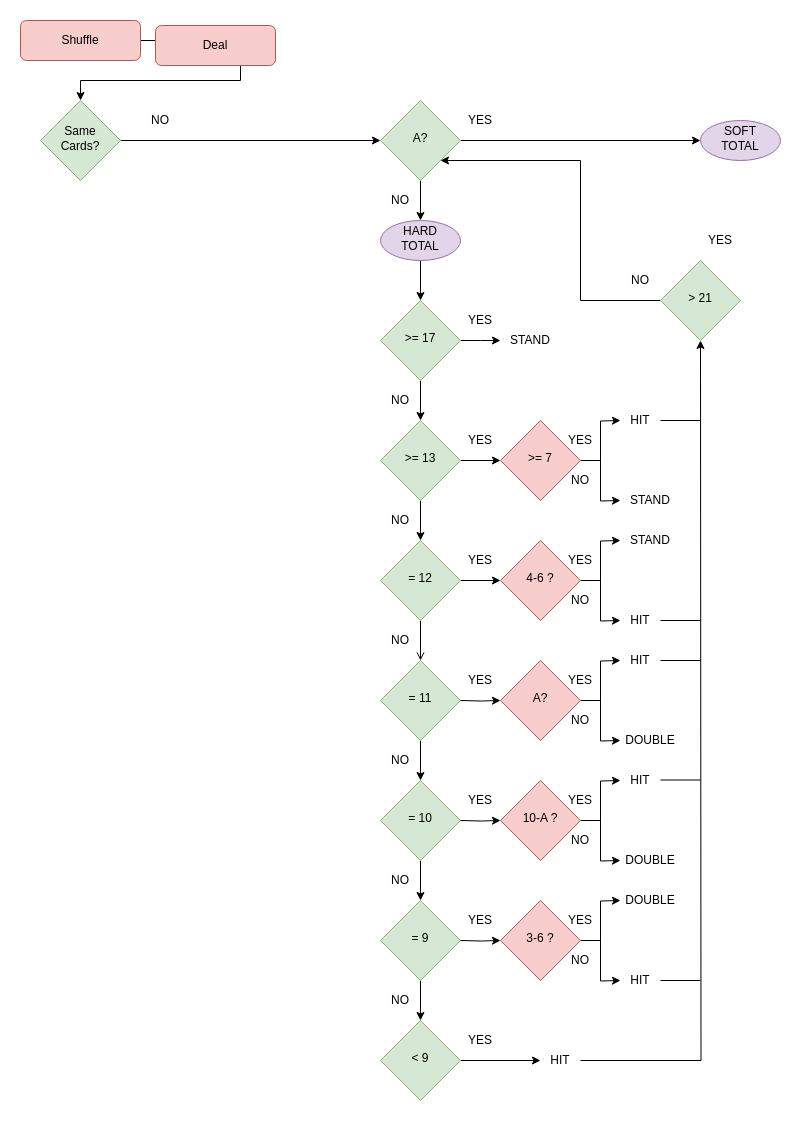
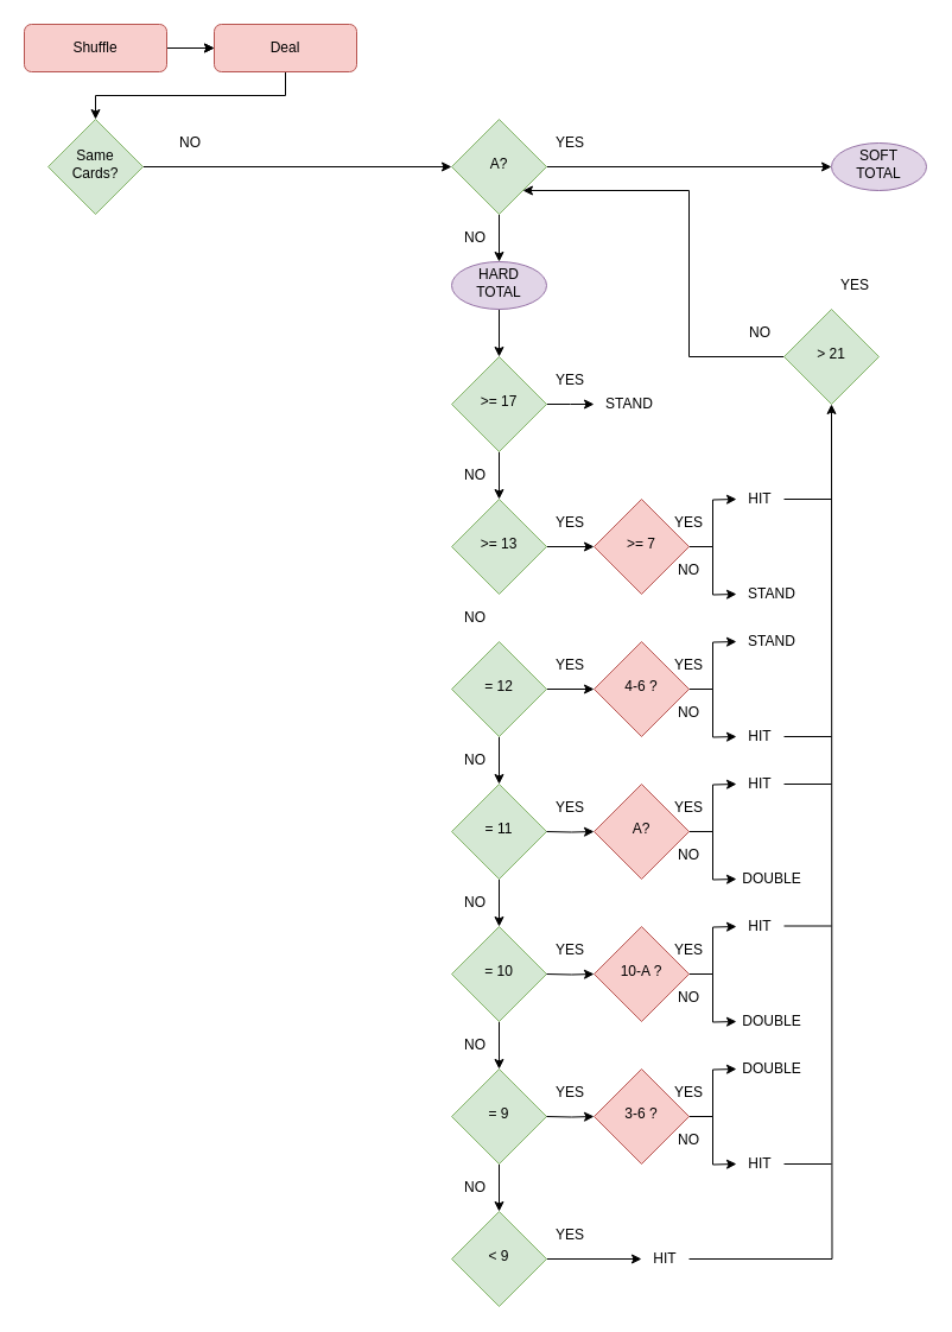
  <mxCell id="0" />
  <mxCell id="1" parent="0" />
  <mxCell id="2" value="" style="edgeStyle=orthogonalEdgeStyle;rounded=0;orthogonalLoop=1;jettySize=auto;html=1;" edge="1" parent="1" source="4" target="8"><mxGeometry relative="1" as="geometry" /></mxCell>
  <mxCell id="3" value="" style="edgeStyle=orthogonalEdgeStyle;rounded=0;orthogonalLoop=1;jettySize=auto;html=1;" edge="1" parent="1" source="4" target="8"><mxGeometry relative="1" as="geometry" /></mxCell>
  <mxCell id="4" value="Shuffle" style="rounded=1;whiteSpace=wrap;html=1;fontSize=12;glass=0;strokeWidth=1;shadow=0;fillColor=#f8cecc;strokeColor=#b85450;" parent="1" vertex="1"><mxGeometry x="20" y="20" width="120" height="40" as="geometry" /></mxCell>
  <mxCell id="5" value="" style="edgeStyle=orthogonalEdgeStyle;rounded=0;orthogonalLoop=1;jettySize=auto;html=1;" edge="1" parent="1" source="6" target="11"><mxGeometry relative="1" as="geometry" /></mxCell>
  <mxCell id="6" value="Same Cards?" style="rhombus;whiteSpace=wrap;html=1;shadow=0;fontFamily=Helvetica;fontSize=12;align=center;strokeWidth=1;spacing=6;spacingTop=-4;fillColor=#d5e8d4;strokeColor=#82b366;" parent="1" vertex="1"><mxGeometry x="40" y="100" width="80" height="80" as="geometry" /></mxCell>
  <mxCell id="7" style="edgeStyle=orthogonalEdgeStyle;rounded=0;orthogonalLoop=1;jettySize=auto;html=1;" edge="1" parent="1" source="8"><mxGeometry relative="1" as="geometry"><mxPoint x="80" y="100" as="targetPoint" /><Array as="points"><mxPoint x="240" y="80" /><mxPoint x="80" y="80" /></Array></mxGeometry></mxCell>
- <mxCell id="8" value="Deal" style="rounded=1;whiteSpace=wrap;html=1;fillColor=#f8cecc;strokeColor=#b85450;" vertex="1" parent="1"><mxGeometry x="155" y="25" width="120" height="40" as="geometry" /></mxCell>
+ <mxCell id="8" value="Deal" style="rounded=1;whiteSpace=wrap;html=1;fillColor=#f8cecc;strokeColor=#b85450;" vertex="1" parent="1"><mxGeometry x="180" y="20" width="120" height="40" as="geometry" /></mxCell>
  <mxCell id="9" value="" style="edgeStyle=orthogonalEdgeStyle;rounded=0;orthogonalLoop=1;jettySize=auto;html=1;" edge="1" parent="1" source="11" target="13"><mxGeometry relative="1" as="geometry" /></mxCell>
  <mxCell id="10" value="" style="edgeStyle=orthogonalEdgeStyle;rounded=0;orthogonalLoop=1;jettySize=auto;html=1;" edge="1" parent="1" source="11" target="15"><mxGeometry relative="1" as="geometry" /></mxCell>
  <mxCell id="11" value="A?" style="rhombus;whiteSpace=wrap;html=1;shadow=0;fontFamily=Helvetica;fontSize=12;align=center;strokeWidth=1;spacing=6;spacingTop=-4;fillColor=#d5e8d4;strokeColor=#82b366;" vertex="1" parent="1"><mxGeometry x="380" y="100" width="80" height="80" as="geometry" /></mxCell>
  <mxCell id="12" value="NO" style="text;html=1;strokeColor=none;fillColor=none;align=center;verticalAlign=middle;whiteSpace=wrap;rounded=0;" vertex="1" parent="1"><mxGeometry x="140" y="100" width="40" height="40" as="geometry" /></mxCell>
  <mxCell id="13" value="SOFT TOTAL" style="ellipse;whiteSpace=wrap;html=1;fillColor=#e1d5e7;strokeColor=#9673a6;shadow=0;strokeWidth=1;spacing=6;spacingTop=-4;" vertex="1" parent="1"><mxGeometry x="700" y="120" width="80" height="40" as="geometry" /></mxCell>
  <mxCell id="14" value="" style="edgeStyle=orthogonalEdgeStyle;rounded=0;orthogonalLoop=1;jettySize=auto;html=1;" edge="1" parent="1" source="15" target="20"><mxGeometry relative="1" as="geometry" /></mxCell>
  <mxCell id="15" value="HARD TOTAL" style="ellipse;whiteSpace=wrap;html=1;fillColor=#e1d5e7;strokeColor=#9673a6;shadow=0;strokeWidth=1;spacing=6;spacingTop=-4;" vertex="1" parent="1"><mxGeometry x="380" y="220" width="80" height="40" as="geometry" /></mxCell>
  <mxCell id="16" value="NO" style="text;html=1;strokeColor=none;fillColor=none;align=center;verticalAlign=middle;whiteSpace=wrap;rounded=0;" vertex="1" parent="1"><mxGeometry x="380" y="180" width="40" height="40" as="geometry" /></mxCell>
  <mxCell id="17" value="YES" style="text;html=1;strokeColor=none;fillColor=none;align=center;verticalAlign=middle;whiteSpace=wrap;rounded=0;" vertex="1" parent="1"><mxGeometry x="460" y="100" width="40" height="40" as="geometry" /></mxCell>
  <mxCell id="18" value="" style="edgeStyle=orthogonalEdgeStyle;rounded=0;orthogonalLoop=1;jettySize=auto;html=1;" edge="1" parent="1" source="20"><mxGeometry relative="1" as="geometry"><mxPoint x="500" y="340" as="targetPoint" /></mxGeometry></mxCell>
  <mxCell id="19" value="" style="edgeStyle=orthogonalEdgeStyle;rounded=0;orthogonalLoop=1;jettySize=auto;html=1;" edge="1" parent="1" source="20" target="25"><mxGeometry relative="1" as="geometry" /></mxCell>
  <mxCell id="20" value="&amp;gt;= 17" style="rhombus;whiteSpace=wrap;html=1;fillColor=#d5e8d4;strokeColor=#82b366;shadow=0;strokeWidth=1;spacing=6;spacingTop=-4;" vertex="1" parent="1"><mxGeometry x="380" y="300" width="80" height="80" as="geometry" /></mxCell>
  <mxCell id="21" value="NO" style="text;html=1;strokeColor=none;fillColor=none;align=center;verticalAlign=middle;whiteSpace=wrap;rounded=0;" vertex="1" parent="1"><mxGeometry x="380" y="380" width="40" height="40" as="geometry" /></mxCell>
  <mxCell id="22" value="YES" style="text;html=1;strokeColor=none;fillColor=none;align=center;verticalAlign=middle;whiteSpace=wrap;rounded=0;" vertex="1" parent="1"><mxGeometry x="460" y="300" width="40" height="40" as="geometry" /></mxCell>
  <mxCell id="23" value="" style="edgeStyle=orthogonalEdgeStyle;rounded=0;orthogonalLoop=1;jettySize=auto;html=1;" edge="1" parent="1" source="25" target="28"><mxGeometry relative="1" as="geometry" /></mxCell>
- <mxCell id="24" value="" style="edgeStyle=orthogonalEdgeStyle;rounded=0;orthogonalLoop=1;jettySize=auto;html=1;" edge="1" parent="1" source="25" target="37"><mxGeometry relative="1" as="geometry" /></mxCell>
  <mxCell id="25" value="&amp;gt;= 13" style="rhombus;whiteSpace=wrap;html=1;fillColor=#d5e8d4;strokeColor=#82b366;shadow=0;strokeWidth=1;spacing=6;spacingTop=-4;" vertex="1" parent="1"><mxGeometry x="380" y="420" width="80" height="80" as="geometry" /></mxCell>
  <mxCell id="26" value="" style="edgeStyle=orthogonalEdgeStyle;rounded=0;orthogonalLoop=1;jettySize=auto;html=1;" edge="1" parent="1" source="28"><mxGeometry relative="1" as="geometry"><mxPoint x="620" y="420" as="targetPoint" /></mxGeometry></mxCell>
  <mxCell id="27" style="edgeStyle=orthogonalEdgeStyle;rounded=0;orthogonalLoop=1;jettySize=auto;html=1;" edge="1" parent="1" source="28"><mxGeometry relative="1" as="geometry"><mxPoint x="620" y="500" as="targetPoint" /></mxGeometry></mxCell>
  <mxCell id="28" value="&amp;gt;= 7" style="rhombus;whiteSpace=wrap;html=1;fillColor=#f8cecc;strokeColor=#b85450;shadow=0;strokeWidth=1;spacing=6;spacingTop=-4;" vertex="1" parent="1"><mxGeometry x="500" y="420" width="80" height="80" as="geometry" /></mxCell>
  <mxCell id="29" value="YES" style="text;html=1;strokeColor=none;fillColor=none;align=center;verticalAlign=middle;whiteSpace=wrap;rounded=0;" vertex="1" parent="1"><mxGeometry x="460" y="420" width="40" height="40" as="geometry" /></mxCell>
  <mxCell id="30" value="YES" style="text;html=1;strokeColor=none;fillColor=none;align=center;verticalAlign=middle;whiteSpace=wrap;rounded=0;" vertex="1" parent="1"><mxGeometry x="560" y="420" width="40" height="40" as="geometry" /></mxCell>
  <mxCell id="31" value="STAND" style="text;html=1;strokeColor=none;fillColor=none;align=center;verticalAlign=middle;whiteSpace=wrap;rounded=0;" vertex="1" parent="1"><mxGeometry x="500" y="325" width="60" height="30" as="geometry" /></mxCell>
  <mxCell id="32" value="HIT" style="text;html=1;strokeColor=none;fillColor=none;align=center;verticalAlign=middle;whiteSpace=wrap;rounded=0;" vertex="1" parent="1"><mxGeometry x="620" y="400" width="40" height="40" as="geometry" /></mxCell>
  <mxCell id="33" value="STAND" style="text;html=1;strokeColor=none;fillColor=none;align=center;verticalAlign=middle;whiteSpace=wrap;rounded=0;" vertex="1" parent="1"><mxGeometry x="620" y="480" width="60" height="40" as="geometry" /></mxCell>
  <mxCell id="34" value="NO" style="text;html=1;strokeColor=none;fillColor=none;align=center;verticalAlign=middle;whiteSpace=wrap;rounded=0;" vertex="1" parent="1"><mxGeometry x="560" y="460" width="40" height="40" as="geometry" /></mxCell>
  <mxCell id="35" value="" style="edgeStyle=orthogonalEdgeStyle;rounded=0;orthogonalLoop=1;jettySize=auto;html=1;" edge="1" parent="1" source="37" target="41"><mxGeometry relative="1" as="geometry" /></mxCell>
- <mxCell id="36" value="" style="edgeStyle=orthogonalEdgeStyle;rounded=0;orthogonalLoop=1;jettySize=auto;html=1;endArrow=open;" edge="1" parent="1" source="37" target="48"><mxGeometry relative="1" as="geometry" /></mxCell>
+ <mxCell id="36" value="" style="edgeStyle=orthogonalEdgeStyle;rounded=0;orthogonalLoop=1;jettySize=auto;html=1;" edge="1" parent="1" source="37" target="48"><mxGeometry relative="1" as="geometry" /></mxCell>
  <mxCell id="37" value="= 12" style="rhombus;whiteSpace=wrap;html=1;fillColor=#d5e8d4;strokeColor=#82b366;shadow=0;strokeWidth=1;spacing=6;spacingTop=-4;" vertex="1" parent="1"><mxGeometry x="380" y="540" width="80" height="80" as="geometry" /></mxCell>
  <mxCell id="38" value="NO" style="text;html=1;strokeColor=none;fillColor=none;align=center;verticalAlign=middle;whiteSpace=wrap;rounded=0;" vertex="1" parent="1"><mxGeometry x="380" y="500" width="40" height="40" as="geometry" /></mxCell>
  <mxCell id="39" style="edgeStyle=orthogonalEdgeStyle;rounded=0;orthogonalLoop=1;jettySize=auto;html=1;" edge="1" parent="1" source="41"><mxGeometry relative="1" as="geometry"><mxPoint x="620" y="540" as="targetPoint" /></mxGeometry></mxCell>
  <mxCell id="40" style="edgeStyle=orthogonalEdgeStyle;rounded=0;orthogonalLoop=1;jettySize=auto;html=1;" edge="1" parent="1" source="41"><mxGeometry relative="1" as="geometry"><mxPoint x="620" y="620" as="targetPoint" /></mxGeometry></mxCell>
  <mxCell id="41" value="4-6 ?" style="rhombus;whiteSpace=wrap;html=1;fillColor=#f8cecc;strokeColor=#b85450;shadow=0;strokeWidth=1;spacing=6;spacingTop=-4;" vertex="1" parent="1"><mxGeometry x="500" y="540" width="80" height="80" as="geometry" /></mxCell>
  <mxCell id="42" value="YES" style="text;html=1;strokeColor=none;fillColor=none;align=center;verticalAlign=middle;whiteSpace=wrap;rounded=0;" vertex="1" parent="1"><mxGeometry x="460" y="540" width="40" height="40" as="geometry" /></mxCell>
  <mxCell id="43" value="YES" style="text;html=1;strokeColor=none;fillColor=none;align=center;verticalAlign=middle;whiteSpace=wrap;rounded=0;" vertex="1" parent="1"><mxGeometry x="560" y="540" width="40" height="40" as="geometry" /></mxCell>
  <mxCell id="44" value="NO" style="text;html=1;strokeColor=none;fillColor=none;align=center;verticalAlign=middle;whiteSpace=wrap;rounded=0;" vertex="1" parent="1"><mxGeometry x="560" y="580" width="40" height="40" as="geometry" /></mxCell>
  <mxCell id="45" value="STAND" style="text;html=1;strokeColor=none;fillColor=none;align=center;verticalAlign=middle;whiteSpace=wrap;rounded=0;" vertex="1" parent="1"><mxGeometry x="620" y="520" width="60" height="40" as="geometry" /></mxCell>
  <mxCell id="46" value="HIT" style="text;html=1;strokeColor=none;fillColor=none;align=center;verticalAlign=middle;whiteSpace=wrap;rounded=0;" vertex="1" parent="1"><mxGeometry x="620" y="600" width="40" height="40" as="geometry" /></mxCell>
  <mxCell id="47" value="" style="edgeStyle=orthogonalEdgeStyle;rounded=0;orthogonalLoop=1;jettySize=auto;html=1;" edge="1" parent="1" source="48" target="60"><mxGeometry relative="1" as="geometry" /></mxCell>
  <mxCell id="48" value="= 11" style="rhombus;whiteSpace=wrap;html=1;fillColor=#d5e8d4;strokeColor=#82b366;shadow=0;strokeWidth=1;spacing=6;spacingTop=-4;" vertex="1" parent="1"><mxGeometry x="380" y="660" width="80" height="80" as="geometry" /></mxCell>
  <mxCell id="49" value="NO" style="text;html=1;strokeColor=none;fillColor=none;align=center;verticalAlign=middle;whiteSpace=wrap;rounded=0;" vertex="1" parent="1"><mxGeometry x="380" y="620" width="40" height="40" as="geometry" /></mxCell>
  <mxCell id="50" value="" style="edgeStyle=orthogonalEdgeStyle;rounded=0;orthogonalLoop=1;jettySize=auto;html=1;" edge="1" parent="1" target="53"><mxGeometry relative="1" as="geometry"><mxPoint x="460" y="700" as="sourcePoint" /></mxGeometry></mxCell>
  <mxCell id="51" style="edgeStyle=orthogonalEdgeStyle;rounded=0;orthogonalLoop=1;jettySize=auto;html=1;" edge="1" parent="1" source="53"><mxGeometry relative="1" as="geometry"><mxPoint x="620" y="660" as="targetPoint" /></mxGeometry></mxCell>
  <mxCell id="52" style="edgeStyle=orthogonalEdgeStyle;rounded=0;orthogonalLoop=1;jettySize=auto;html=1;" edge="1" parent="1" source="53"><mxGeometry relative="1" as="geometry"><mxPoint x="620" y="740" as="targetPoint" /></mxGeometry></mxCell>
  <mxCell id="53" value="A?" style="rhombus;whiteSpace=wrap;html=1;fillColor=#f8cecc;strokeColor=#b85450;shadow=0;strokeWidth=1;spacing=6;spacingTop=-4;" vertex="1" parent="1"><mxGeometry x="500" y="660" width="80" height="80" as="geometry" /></mxCell>
  <mxCell id="54" value="YES" style="text;html=1;strokeColor=none;fillColor=none;align=center;verticalAlign=middle;whiteSpace=wrap;rounded=0;" vertex="1" parent="1"><mxGeometry x="460" y="660" width="40" height="40" as="geometry" /></mxCell>
  <mxCell id="55" value="YES" style="text;html=1;strokeColor=none;fillColor=none;align=center;verticalAlign=middle;whiteSpace=wrap;rounded=0;" vertex="1" parent="1"><mxGeometry x="560" y="660" width="40" height="40" as="geometry" /></mxCell>
  <mxCell id="56" value="NO" style="text;html=1;strokeColor=none;fillColor=none;align=center;verticalAlign=middle;whiteSpace=wrap;rounded=0;" vertex="1" parent="1"><mxGeometry x="560" y="700" width="40" height="40" as="geometry" /></mxCell>
  <mxCell id="57" value="DOUBLE" style="text;html=1;strokeColor=none;fillColor=none;align=center;verticalAlign=middle;whiteSpace=wrap;rounded=0;" vertex="1" parent="1"><mxGeometry x="620" y="720" width="60" height="40" as="geometry" /></mxCell>
  <mxCell id="58" value="HIT" style="text;html=1;strokeColor=none;fillColor=none;align=center;verticalAlign=middle;whiteSpace=wrap;rounded=0;" vertex="1" parent="1"><mxGeometry x="620" y="640" width="40" height="40" as="geometry" /></mxCell>
  <mxCell id="59" value="" style="edgeStyle=orthogonalEdgeStyle;rounded=0;orthogonalLoop=1;jettySize=auto;html=1;" edge="1" parent="1" source="60" target="72"><mxGeometry relative="1" as="geometry" /></mxCell>
  <mxCell id="60" value="= 10" style="rhombus;whiteSpace=wrap;html=1;fillColor=#d5e8d4;strokeColor=#82b366;shadow=0;strokeWidth=1;spacing=6;spacingTop=-4;" vertex="1" parent="1"><mxGeometry x="380" y="780" width="80" height="80" as="geometry" /></mxCell>
  <mxCell id="61" value="NO" style="text;html=1;strokeColor=none;fillColor=none;align=center;verticalAlign=middle;whiteSpace=wrap;rounded=0;" vertex="1" parent="1"><mxGeometry x="380" y="740" width="40" height="40" as="geometry" /></mxCell>
  <mxCell id="62" value="" style="edgeStyle=orthogonalEdgeStyle;rounded=0;orthogonalLoop=1;jettySize=auto;html=1;" edge="1" parent="1" target="65"><mxGeometry relative="1" as="geometry"><mxPoint x="460" y="820" as="sourcePoint" /></mxGeometry></mxCell>
  <mxCell id="63" style="edgeStyle=orthogonalEdgeStyle;rounded=0;orthogonalLoop=1;jettySize=auto;html=1;" edge="1" parent="1" source="65"><mxGeometry relative="1" as="geometry"><mxPoint x="620" y="780" as="targetPoint" /></mxGeometry></mxCell>
  <mxCell id="64" style="edgeStyle=orthogonalEdgeStyle;rounded=0;orthogonalLoop=1;jettySize=auto;html=1;" edge="1" parent="1" source="65"><mxGeometry relative="1" as="geometry"><mxPoint x="620" y="860" as="targetPoint" /></mxGeometry></mxCell>
  <mxCell id="65" value="10-A ?" style="rhombus;whiteSpace=wrap;html=1;fillColor=#f8cecc;strokeColor=#b85450;shadow=0;strokeWidth=1;spacing=6;spacingTop=-4;" vertex="1" parent="1"><mxGeometry x="500" y="780" width="80" height="80" as="geometry" /></mxCell>
  <mxCell id="66" value="YES" style="text;html=1;strokeColor=none;fillColor=none;align=center;verticalAlign=middle;whiteSpace=wrap;rounded=0;" vertex="1" parent="1"><mxGeometry x="460" y="780" width="40" height="40" as="geometry" /></mxCell>
  <mxCell id="67" value="YES" style="text;html=1;strokeColor=none;fillColor=none;align=center;verticalAlign=middle;whiteSpace=wrap;rounded=0;" vertex="1" parent="1"><mxGeometry x="560" y="780" width="40" height="40" as="geometry" /></mxCell>
  <mxCell id="68" value="NO" style="text;html=1;strokeColor=none;fillColor=none;align=center;verticalAlign=middle;whiteSpace=wrap;rounded=0;" vertex="1" parent="1"><mxGeometry x="560" y="820" width="40" height="40" as="geometry" /></mxCell>
  <mxCell id="69" value="DOUBLE" style="text;html=1;strokeColor=none;fillColor=none;align=center;verticalAlign=middle;whiteSpace=wrap;rounded=0;" vertex="1" parent="1"><mxGeometry x="620" y="840" width="60" height="40" as="geometry" /></mxCell>
  <mxCell id="70" value="HIT" style="text;html=1;strokeColor=none;fillColor=none;align=center;verticalAlign=middle;whiteSpace=wrap;rounded=0;" vertex="1" parent="1"><mxGeometry x="620" y="760" width="40" height="40" as="geometry" /></mxCell>
  <mxCell id="71" value="" style="edgeStyle=orthogonalEdgeStyle;rounded=0;orthogonalLoop=1;jettySize=auto;html=1;" edge="1" parent="1" source="72" target="84"><mxGeometry relative="1" as="geometry" /></mxCell>
  <mxCell id="72" value="= 9" style="rhombus;whiteSpace=wrap;html=1;fillColor=#d5e8d4;strokeColor=#82b366;shadow=0;strokeWidth=1;spacing=6;spacingTop=-4;" vertex="1" parent="1"><mxGeometry x="380" y="900" width="80" height="80" as="geometry" /></mxCell>
  <mxCell id="73" value="NO" style="text;html=1;strokeColor=none;fillColor=none;align=center;verticalAlign=middle;whiteSpace=wrap;rounded=0;" vertex="1" parent="1"><mxGeometry x="380" y="860" width="40" height="40" as="geometry" /></mxCell>
  <mxCell id="74" value="" style="edgeStyle=orthogonalEdgeStyle;rounded=0;orthogonalLoop=1;jettySize=auto;html=1;" edge="1" parent="1" target="77"><mxGeometry relative="1" as="geometry"><mxPoint x="460" y="940" as="sourcePoint" /></mxGeometry></mxCell>
  <mxCell id="75" style="edgeStyle=orthogonalEdgeStyle;rounded=0;orthogonalLoop=1;jettySize=auto;html=1;" edge="1" parent="1" source="77"><mxGeometry relative="1" as="geometry"><mxPoint x="620" y="900" as="targetPoint" /></mxGeometry></mxCell>
  <mxCell id="76" style="edgeStyle=orthogonalEdgeStyle;rounded=0;orthogonalLoop=1;jettySize=auto;html=1;" edge="1" parent="1" source="77"><mxGeometry relative="1" as="geometry"><mxPoint x="620" y="980" as="targetPoint" /></mxGeometry></mxCell>
  <mxCell id="77" value="3-6 ?" style="rhombus;whiteSpace=wrap;html=1;fillColor=#f8cecc;strokeColor=#b85450;shadow=0;strokeWidth=1;spacing=6;spacingTop=-4;" vertex="1" parent="1"><mxGeometry x="500" y="900" width="80" height="80" as="geometry" /></mxCell>
  <mxCell id="78" value="YES" style="text;html=1;strokeColor=none;fillColor=none;align=center;verticalAlign=middle;whiteSpace=wrap;rounded=0;" vertex="1" parent="1"><mxGeometry x="460" y="900" width="40" height="40" as="geometry" /></mxCell>
  <mxCell id="79" value="YES" style="text;html=1;strokeColor=none;fillColor=none;align=center;verticalAlign=middle;whiteSpace=wrap;rounded=0;" vertex="1" parent="1"><mxGeometry x="560" y="900" width="40" height="40" as="geometry" /></mxCell>
  <mxCell id="80" value="NO" style="text;html=1;strokeColor=none;fillColor=none;align=center;verticalAlign=middle;whiteSpace=wrap;rounded=0;" vertex="1" parent="1"><mxGeometry x="560" y="940" width="40" height="40" as="geometry" /></mxCell>
  <mxCell id="81" value="DOUBLE" style="text;html=1;strokeColor=none;fillColor=none;align=center;verticalAlign=middle;whiteSpace=wrap;rounded=0;" vertex="1" parent="1"><mxGeometry x="620" y="880" width="60" height="40" as="geometry" /></mxCell>
  <mxCell id="82" value="HIT" style="text;html=1;strokeColor=none;fillColor=none;align=center;verticalAlign=middle;whiteSpace=wrap;rounded=0;" vertex="1" parent="1"><mxGeometry x="620" y="960" width="40" height="40" as="geometry" /></mxCell>
  <mxCell id="83" style="edgeStyle=orthogonalEdgeStyle;rounded=0;orthogonalLoop=1;jettySize=auto;html=1;entryX=0;entryY=0.5;entryDx=0;entryDy=0;" edge="1" parent="1" source="84" target="87"><mxGeometry relative="1" as="geometry"><mxPoint x="500" y="1060" as="targetPoint" /></mxGeometry></mxCell>
  <mxCell id="84" value="&amp;lt; 9" style="rhombus;whiteSpace=wrap;html=1;fillColor=#d5e8d4;strokeColor=#82b366;shadow=0;strokeWidth=1;spacing=6;spacingTop=-4;" vertex="1" parent="1"><mxGeometry x="380" y="1020" width="80" height="80" as="geometry" /></mxCell>
  <mxCell id="85" value="NO" style="text;html=1;strokeColor=none;fillColor=none;align=center;verticalAlign=middle;whiteSpace=wrap;rounded=0;" vertex="1" parent="1"><mxGeometry x="380" y="980" width="40" height="40" as="geometry" /></mxCell>
  <mxCell id="86" style="edgeStyle=orthogonalEdgeStyle;rounded=0;orthogonalLoop=1;jettySize=auto;html=1;" edge="1" parent="1" source="87"><mxGeometry relative="1" as="geometry"><mxPoint x="700" y="340" as="targetPoint" /></mxGeometry></mxCell>
  <mxCell id="87" value="HIT" style="text;html=1;strokeColor=none;fillColor=none;align=center;verticalAlign=middle;whiteSpace=wrap;rounded=0;" vertex="1" parent="1"><mxGeometry x="540" y="1040" width="40" height="40" as="geometry" /></mxCell>
  <mxCell id="88" value="" style="endArrow=none;html=1;rounded=0;" edge="1" parent="1"><mxGeometry width="50" height="50" relative="1" as="geometry"><mxPoint x="660" y="980" as="sourcePoint" /><mxPoint x="700" y="980" as="targetPoint" /></mxGeometry></mxCell>
  <mxCell id="89" value="" style="endArrow=none;html=1;rounded=0;" edge="1" parent="1"><mxGeometry width="50" height="50" relative="1" as="geometry"><mxPoint x="660" y="779.5" as="sourcePoint" /><mxPoint x="700" y="779.5" as="targetPoint" /></mxGeometry></mxCell>
  <mxCell id="90" value="" style="endArrow=none;html=1;rounded=0;" edge="1" parent="1"><mxGeometry width="50" height="50" relative="1" as="geometry"><mxPoint x="660" y="660" as="sourcePoint" /><mxPoint x="700" y="660" as="targetPoint" /></mxGeometry></mxCell>
  <mxCell id="91" value="" style="endArrow=none;html=1;rounded=0;" edge="1" parent="1"><mxGeometry width="50" height="50" relative="1" as="geometry"><mxPoint x="660" y="620" as="sourcePoint" /><mxPoint x="700" y="620" as="targetPoint" /></mxGeometry></mxCell>
  <mxCell id="92" value="" style="endArrow=none;html=1;rounded=0;" edge="1" parent="1"><mxGeometry width="50" height="50" relative="1" as="geometry"><mxPoint x="660" y="420" as="sourcePoint" /><mxPoint x="700" y="420" as="targetPoint" /></mxGeometry></mxCell>
  <mxCell id="93" style="edgeStyle=orthogonalEdgeStyle;rounded=0;orthogonalLoop=1;jettySize=auto;html=1;" edge="1" parent="1" source="94" target="11"><mxGeometry relative="1" as="geometry"><mxPoint x="480" y="170" as="targetPoint" /><Array as="points"><mxPoint x="580" y="300" /><mxPoint x="580" y="160" /></Array></mxGeometry></mxCell>
  <mxCell id="94" value="&amp;gt; 21" style="rhombus;whiteSpace=wrap;html=1;fillColor=#d5e8d4;strokeColor=#82b366;shadow=0;strokeWidth=1;spacing=6;spacingTop=-4;" vertex="1" parent="1"><mxGeometry x="660" y="260" width="80" height="80" as="geometry" /></mxCell>
  <mxCell id="95" value="YES" style="text;html=1;strokeColor=none;fillColor=none;align=center;verticalAlign=middle;whiteSpace=wrap;rounded=0;" vertex="1" parent="1"><mxGeometry x="700" y="220" width="40" height="40" as="geometry" /></mxCell>
  <mxCell id="96" value="YES" style="text;html=1;strokeColor=none;fillColor=none;align=center;verticalAlign=middle;whiteSpace=wrap;rounded=0;" vertex="1" parent="1"><mxGeometry x="460" y="1020" width="40" height="40" as="geometry" /></mxCell>
  <mxCell id="97" value="NO" style="text;html=1;strokeColor=none;fillColor=none;align=center;verticalAlign=middle;whiteSpace=wrap;rounded=0;" vertex="1" parent="1"><mxGeometry x="620" y="260" width="40" height="40" as="geometry" /></mxCell>
